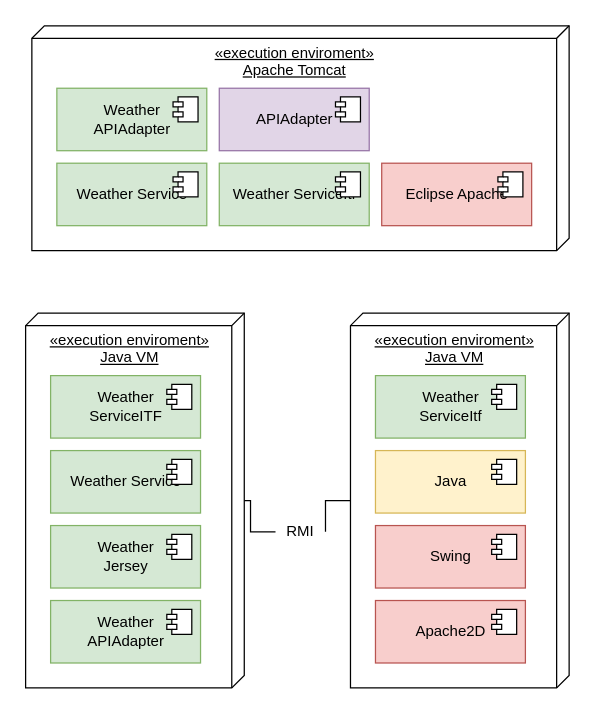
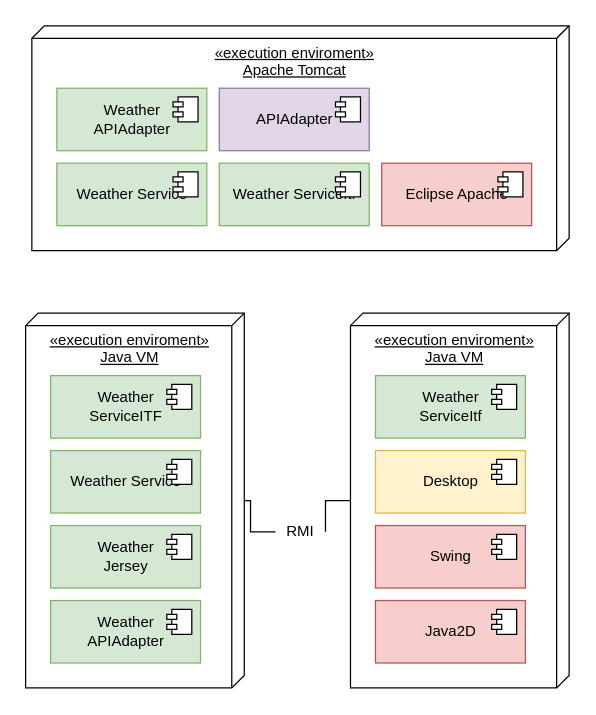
  <mxCell id="0" />
  <mxCell id="1" parent="0" />
  <mxCell id="2" value="«execution enviroment»&lt;br&gt;Apache Tomcat" style="verticalAlign=top;align=center;spacingTop=8;spacingLeft=2;spacingRight=12;shape=cube;size=10;direction=south;fontStyle=4;html=1;" parent="1" vertex="1"><mxGeometry x="25" y="20" width="430" height="180" as="geometry" /></mxCell>
  <mxCell id="3" value="Weather&lt;br&gt;APIAdapter" style="html=1;dropTarget=0;fillColor=#d5e8d4;strokeColor=#82b366;" parent="1" vertex="1"><mxGeometry x="45" y="70" width="120" height="50" as="geometry" /></mxCell>
  <mxCell id="4" value="" style="shape=module;jettyWidth=8;jettyHeight=4;" parent="3" vertex="1"><mxGeometry x="1" width="20" height="20" relative="1" as="geometry"><mxPoint x="-27" y="7" as="offset" /></mxGeometry></mxCell>
  <mxCell id="5" value="Weather ServiceItf" style="html=1;dropTarget=0;fillColor=#d5e8d4;strokeColor=#82b366;" parent="1" vertex="1"><mxGeometry x="175" y="130" width="120" height="50" as="geometry" /></mxCell>
  <mxCell id="6" value="" style="shape=module;jettyWidth=8;jettyHeight=4;" parent="5" vertex="1"><mxGeometry x="1" width="20" height="20" relative="1" as="geometry"><mxPoint x="-27" y="7" as="offset" /></mxGeometry></mxCell>
  <mxCell id="7" value="Weather Service" style="html=1;dropTarget=0;fillColor=#d5e8d4;strokeColor=#82b366;" parent="1" vertex="1"><mxGeometry x="45" y="130" width="120" height="50" as="geometry" /></mxCell>
  <mxCell id="8" value="" style="shape=module;jettyWidth=8;jettyHeight=4;" parent="7" vertex="1"><mxGeometry x="1" width="20" height="20" relative="1" as="geometry"><mxPoint x="-27" y="7" as="offset" /></mxGeometry></mxCell>
  <mxCell id="9" value="APIAdapter" style="html=1;dropTarget=0;fillColor=#e1d5e7;strokeColor=#9673a6;" parent="1" vertex="1"><mxGeometry x="175" y="70" width="120" height="50" as="geometry" /></mxCell>
  <mxCell id="10" value="" style="shape=module;jettyWidth=8;jettyHeight=4;" parent="9" vertex="1"><mxGeometry x="1" width="20" height="20" relative="1" as="geometry"><mxPoint x="-27" y="7" as="offset" /></mxGeometry></mxCell>
  <mxCell id="11" value="Eclipse Apache" style="html=1;dropTarget=0;fillColor=#f8cecc;strokeColor=#b85450;" parent="1" vertex="1"><mxGeometry x="305" y="130" width="120" height="50" as="geometry" /></mxCell>
  <mxCell id="12" value="" style="shape=module;jettyWidth=8;jettyHeight=4;" parent="11" vertex="1"><mxGeometry x="1" width="20" height="20" relative="1" as="geometry"><mxPoint x="-27" y="7" as="offset" /></mxGeometry></mxCell>
  <mxCell id="13" value="«execution enviroment»&lt;br&gt;Java VM" style="verticalAlign=top;align=center;spacingTop=8;spacingLeft=2;spacingRight=12;shape=cube;size=10;direction=south;fontStyle=4;html=1;" parent="1" vertex="1"><mxGeometry x="20" y="250" width="175" height="300" as="geometry" /></mxCell>
  <mxCell id="14" value="Weather &lt;br&gt;ServiceITF" style="html=1;dropTarget=0;fillColor=#d5e8d4;strokeColor=#82b366;" parent="1" vertex="1"><mxGeometry x="40" y="300" width="120" height="50" as="geometry" /></mxCell>
  <mxCell id="15" value="" style="shape=module;jettyWidth=8;jettyHeight=4;" parent="14" vertex="1"><mxGeometry x="1" width="20" height="20" relative="1" as="geometry"><mxPoint x="-27" y="7" as="offset" /></mxGeometry></mxCell>
  <mxCell id="16" value="Weather Service" style="html=1;dropTarget=0;fillColor=#d5e8d4;strokeColor=#82b366;" parent="1" vertex="1"><mxGeometry x="40" y="360" width="120" height="50" as="geometry" /></mxCell>
  <mxCell id="17" value="" style="shape=module;jettyWidth=8;jettyHeight=4;" parent="16" vertex="1"><mxGeometry x="1" width="20" height="20" relative="1" as="geometry"><mxPoint x="-27" y="7" as="offset" /></mxGeometry></mxCell>
  <mxCell id="18" value="Weather&lt;br&gt;APIAdapter" style="html=1;dropTarget=0;fillColor=#d5e8d4;strokeColor=#82b366;" parent="1" vertex="1"><mxGeometry x="40" y="480" width="120" height="50" as="geometry" /></mxCell>
  <mxCell id="19" value="" style="shape=module;jettyWidth=8;jettyHeight=4;" parent="18" vertex="1"><mxGeometry x="1" width="20" height="20" relative="1" as="geometry"><mxPoint x="-27" y="7" as="offset" /></mxGeometry></mxCell>
  <mxCell id="20" value="Weather&lt;br&gt;Jersey" style="html=1;dropTarget=0;fillColor=#d5e8d4;strokeColor=#82b366;" parent="1" vertex="1"><mxGeometry x="40" y="420" width="120" height="50" as="geometry" /></mxCell>
  <mxCell id="21" value="" style="shape=module;jettyWidth=8;jettyHeight=4;" parent="20" vertex="1"><mxGeometry x="1" width="20" height="20" relative="1" as="geometry"><mxPoint x="-27" y="7" as="offset" /></mxGeometry></mxCell>
  <mxCell id="22" value="" style="edgeStyle=orthogonalEdgeStyle;rounded=0;orthogonalLoop=1;jettySize=auto;html=1;endArrow=none;endFill=0;" parent="1" source="32" target="13" edge="1"><mxGeometry relative="1" as="geometry" /></mxCell>
  <mxCell id="23" value="«execution enviroment»&lt;br&gt;Java VM" style="verticalAlign=top;align=center;spacingTop=8;spacingLeft=2;spacingRight=12;shape=cube;size=10;direction=south;fontStyle=4;html=1;" parent="1" vertex="1"><mxGeometry x="280" y="250" width="175" height="300" as="geometry" /></mxCell>
  <mxCell id="24" value="Weather &lt;br&gt;ServiceItf" style="html=1;dropTarget=0;fillColor=#d5e8d4;strokeColor=#82b366;" parent="1" vertex="1"><mxGeometry x="300" y="300" width="120" height="50" as="geometry" /></mxCell>
  <mxCell id="25" value="" style="shape=module;jettyWidth=8;jettyHeight=4;" parent="24" vertex="1"><mxGeometry x="1" width="20" height="20" relative="1" as="geometry"><mxPoint x="-27" y="7" as="offset" /></mxGeometry></mxCell>
- <mxCell id="26" value="Apache2D" style="html=1;dropTarget=0;fillColor=#f8cecc;strokeColor=#b85450;" parent="1" vertex="1"><mxGeometry x="300" y="480" width="120" height="50" as="geometry" /></mxCell>
+ <mxCell id="26" value="Java2D" style="html=1;dropTarget=0;fillColor=#f8cecc;strokeColor=#b85450;" parent="1" vertex="1"><mxGeometry x="300" y="480" width="120" height="50" as="geometry" /></mxCell>
  <mxCell id="27" value="" style="shape=module;jettyWidth=8;jettyHeight=4;" parent="26" vertex="1"><mxGeometry x="1" width="20" height="20" relative="1" as="geometry"><mxPoint x="-27" y="7" as="offset" /></mxGeometry></mxCell>
- <mxCell id="28" value="Java" style="html=1;dropTarget=0;fillColor=#fff2cc;strokeColor=#d6b656;" parent="1" vertex="1"><mxGeometry x="300" y="360" width="120" height="50" as="geometry" /></mxCell>
+ <mxCell id="28" value="Desktop" style="html=1;dropTarget=0;fillColor=#fff2cc;strokeColor=#d6b656;" parent="1" vertex="1"><mxGeometry x="300" y="360" width="120" height="50" as="geometry" /></mxCell>
  <mxCell id="29" value="" style="shape=module;jettyWidth=8;jettyHeight=4;" parent="28" vertex="1"><mxGeometry x="1" width="20" height="20" relative="1" as="geometry"><mxPoint x="-27" y="7" as="offset" /></mxGeometry></mxCell>
  <mxCell id="30" value="Swing" style="html=1;dropTarget=0;fillColor=#f8cecc;strokeColor=#b85450;" parent="1" vertex="1"><mxGeometry x="300" y="420" width="120" height="50" as="geometry" /></mxCell>
  <mxCell id="31" value="" style="shape=module;jettyWidth=8;jettyHeight=4;" parent="30" vertex="1"><mxGeometry x="1" width="20" height="20" relative="1" as="geometry"><mxPoint x="-27" y="7" as="offset" /></mxGeometry></mxCell>
  <mxCell id="32" value="RMI" style="text;html=1;strokeColor=none;fillColor=none;align=center;verticalAlign=middle;whiteSpace=wrap;rounded=0;" parent="1" vertex="1"><mxGeometry x="220" y="415" width="40" height="20" as="geometry" /></mxCell>
  <mxCell id="33" value="" style="edgeStyle=orthogonalEdgeStyle;rounded=0;orthogonalLoop=1;jettySize=auto;html=1;endArrow=none;endFill=0;" parent="1" source="23" target="32" edge="1"><mxGeometry relative="1" as="geometry"><mxPoint x="280" y="400" as="sourcePoint" /><mxPoint x="195" y="400" as="targetPoint" /></mxGeometry></mxCell>
